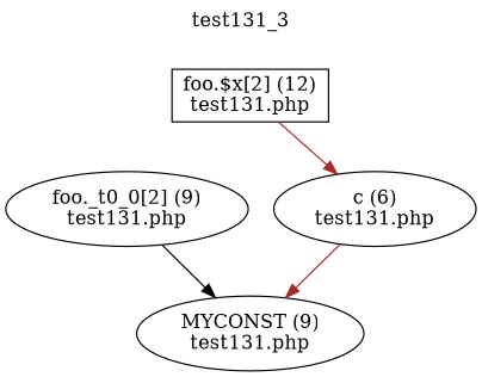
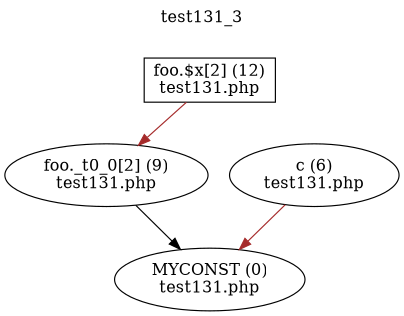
  digraph {
    label=test131_3
    labelloc=t
    node [shape=ellipse]
    edge [color=brown]
    n1 [label="foo.$x[2] (12)\ntest131.php" shape=box]
    n2 [label="foo._t0_0[2] (9)\ntest131.php"]
-   n3 [label="MYCONST (9)\ntest131.php"]
+   n3 [label="MYCONST (0)\ntest131.php"]
    n4 [label="c (6)\ntest131.php"]
-   n1 -> n4
+   n1 -> n2
    n2 -> n3 [color=black]
    n4 -> n3
  }
